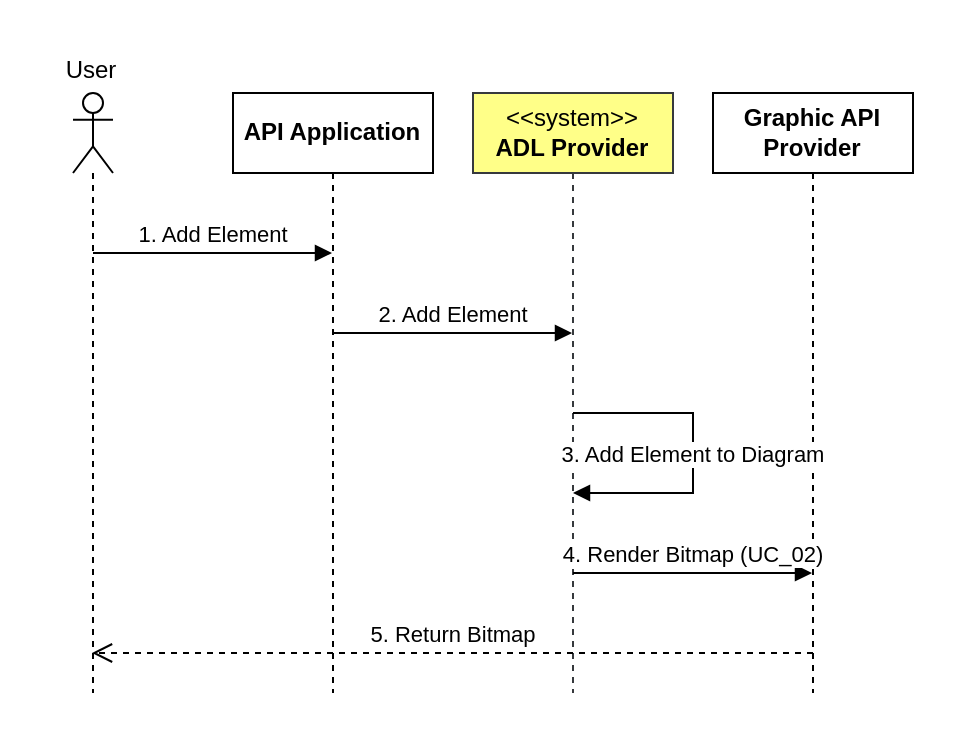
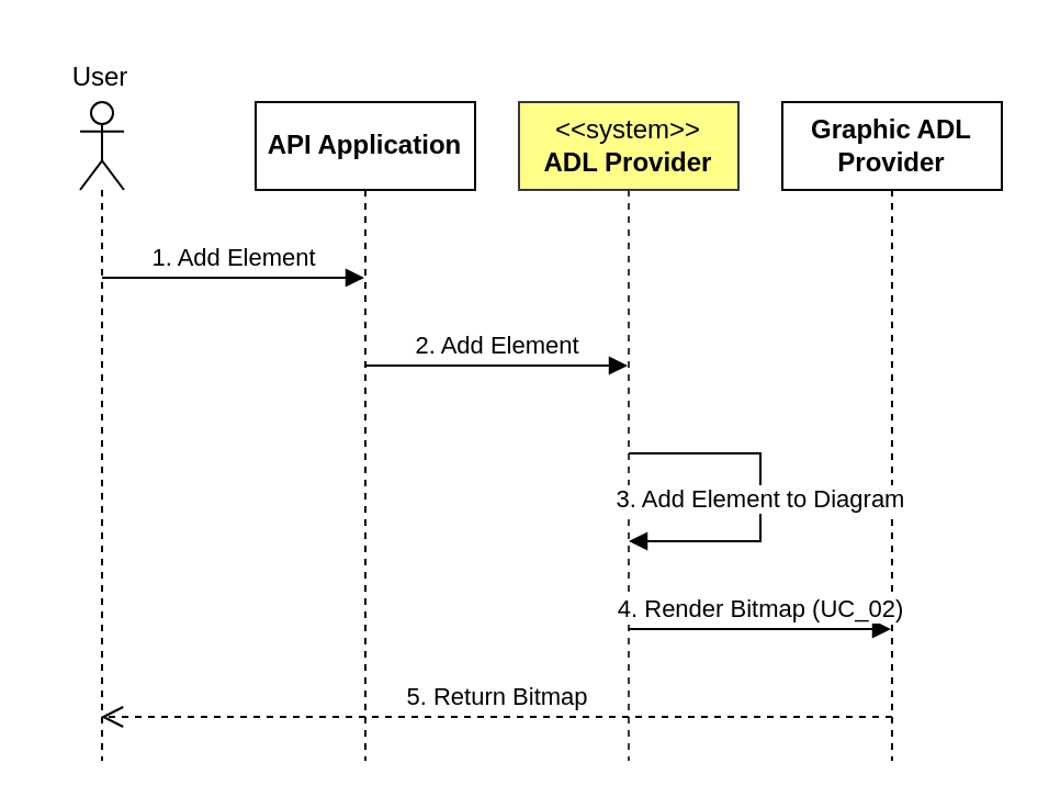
  <mxCell id="0" />
  <mxCell id="1" parent="0" />
  <mxCell id="2" value="" style="shape=umlLifeline;perimeter=lifelinePerimeter;whiteSpace=wrap;html=1;container=1;dropTarget=0;collapsible=0;recursiveResize=0;outlineConnect=0;portConstraint=eastwest;newEdgeStyle={&quot;curved&quot;:0,&quot;rounded&quot;:0};participant=umlActor;" parent="1" vertex="1"><mxGeometry x="36" y="46" width="20" height="300" as="geometry" /></mxCell>
  <mxCell id="3" value="API Application" style="shape=umlLifeline;perimeter=lifelinePerimeter;whiteSpace=wrap;html=1;container=1;dropTarget=0;collapsible=0;recursiveResize=0;outlineConnect=0;portConstraint=eastwest;newEdgeStyle={&quot;curved&quot;:0,&quot;rounded&quot;:0};fontStyle=1" parent="1" vertex="1"><mxGeometry x="116" y="46" width="100" height="300" as="geometry" /></mxCell>
  <mxCell id="4" value="&amp;lt;&amp;lt;system&amp;gt;&amp;gt;&lt;br&gt;&lt;b&gt;ADL Provider&lt;/b&gt;" style="shape=umlLifeline;perimeter=lifelinePerimeter;whiteSpace=wrap;html=1;container=1;dropTarget=0;collapsible=0;recursiveResize=0;outlineConnect=0;portConstraint=eastwest;newEdgeStyle={&quot;curved&quot;:0,&quot;rounded&quot;:0};fillColor=#ffff88;strokeColor=#36393d;" parent="1" vertex="1"><mxGeometry x="236" y="46" width="100" height="300" as="geometry" /></mxCell>
- <mxCell id="5" value="&lt;b&gt;Graphic API Provider&lt;/b&gt;" style="shape=umlLifeline;perimeter=lifelinePerimeter;whiteSpace=wrap;html=1;container=1;dropTarget=0;collapsible=0;recursiveResize=0;outlineConnect=0;portConstraint=eastwest;newEdgeStyle={&quot;curved&quot;:0,&quot;rounded&quot;:0};" parent="1" vertex="1"><mxGeometry x="356" y="46" width="100" height="300" as="geometry" /></mxCell>
+ <mxCell id="5" value="&lt;b&gt;Graphic ADL Provider&lt;/b&gt;" style="shape=umlLifeline;perimeter=lifelinePerimeter;whiteSpace=wrap;html=1;container=1;dropTarget=0;collapsible=0;recursiveResize=0;outlineConnect=0;portConstraint=eastwest;newEdgeStyle={&quot;curved&quot;:0,&quot;rounded&quot;:0};" parent="1" vertex="1"><mxGeometry x="356" y="46" width="100" height="300" as="geometry" /></mxCell>
  <mxCell id="6" value="User" style="text;html=1;align=center;verticalAlign=middle;resizable=0;points=[];autosize=1;strokeColor=none;fillColor=none;" parent="1" vertex="1"><mxGeometry x="20" y="20" width="50" height="30" as="geometry" /></mxCell>
  <mxCell id="7" value="1. Add Element" style="html=1;verticalAlign=bottom;endArrow=block;curved=0;rounded=0;" parent="1" target="3" edge="1"><mxGeometry width="80" relative="1" as="geometry"><mxPoint x="46" y="126" as="sourcePoint" /><mxPoint x="126" y="126" as="targetPoint" /></mxGeometry></mxCell>
  <mxCell id="8" value="2. Add Element" style="html=1;verticalAlign=bottom;endArrow=block;curved=0;rounded=0;" parent="1" target="4" edge="1"><mxGeometry x="0.004" width="80" relative="1" as="geometry"><mxPoint x="166" y="166" as="sourcePoint" /><mxPoint x="246" y="166" as="targetPoint" /><mxPoint as="offset" /></mxGeometry></mxCell>
  <mxCell id="9" value="3. Add Element to Diagram" style="html=1;verticalAlign=bottom;endArrow=block;rounded=0;edgeStyle=elbowEdgeStyle;" parent="1" edge="1"><mxGeometry x="0.125" width="80" relative="1" as="geometry"><mxPoint x="286" y="206" as="sourcePoint" /><mxPoint x="286" y="246" as="targetPoint" /><Array as="points"><mxPoint x="346" y="226" /></Array><mxPoint as="offset" /></mxGeometry></mxCell>
  <mxCell id="10" value="4. Render Bitmap (UC_02)" style="html=1;verticalAlign=bottom;endArrow=block;curved=0;rounded=0;" parent="1" target="5" edge="1"><mxGeometry width="80" relative="1" as="geometry"><mxPoint x="286" y="286" as="sourcePoint" /><mxPoint x="366" y="286" as="targetPoint" /></mxGeometry></mxCell>
  <mxCell id="11" value="5. Return Bitmap" style="html=1;verticalAlign=bottom;endArrow=open;dashed=1;endSize=8;curved=0;rounded=0;" parent="1" target="2" edge="1"><mxGeometry relative="1" as="geometry"><mxPoint x="406" y="326" as="sourcePoint" /><mxPoint x="326" y="326" as="targetPoint" /></mxGeometry></mxCell>
